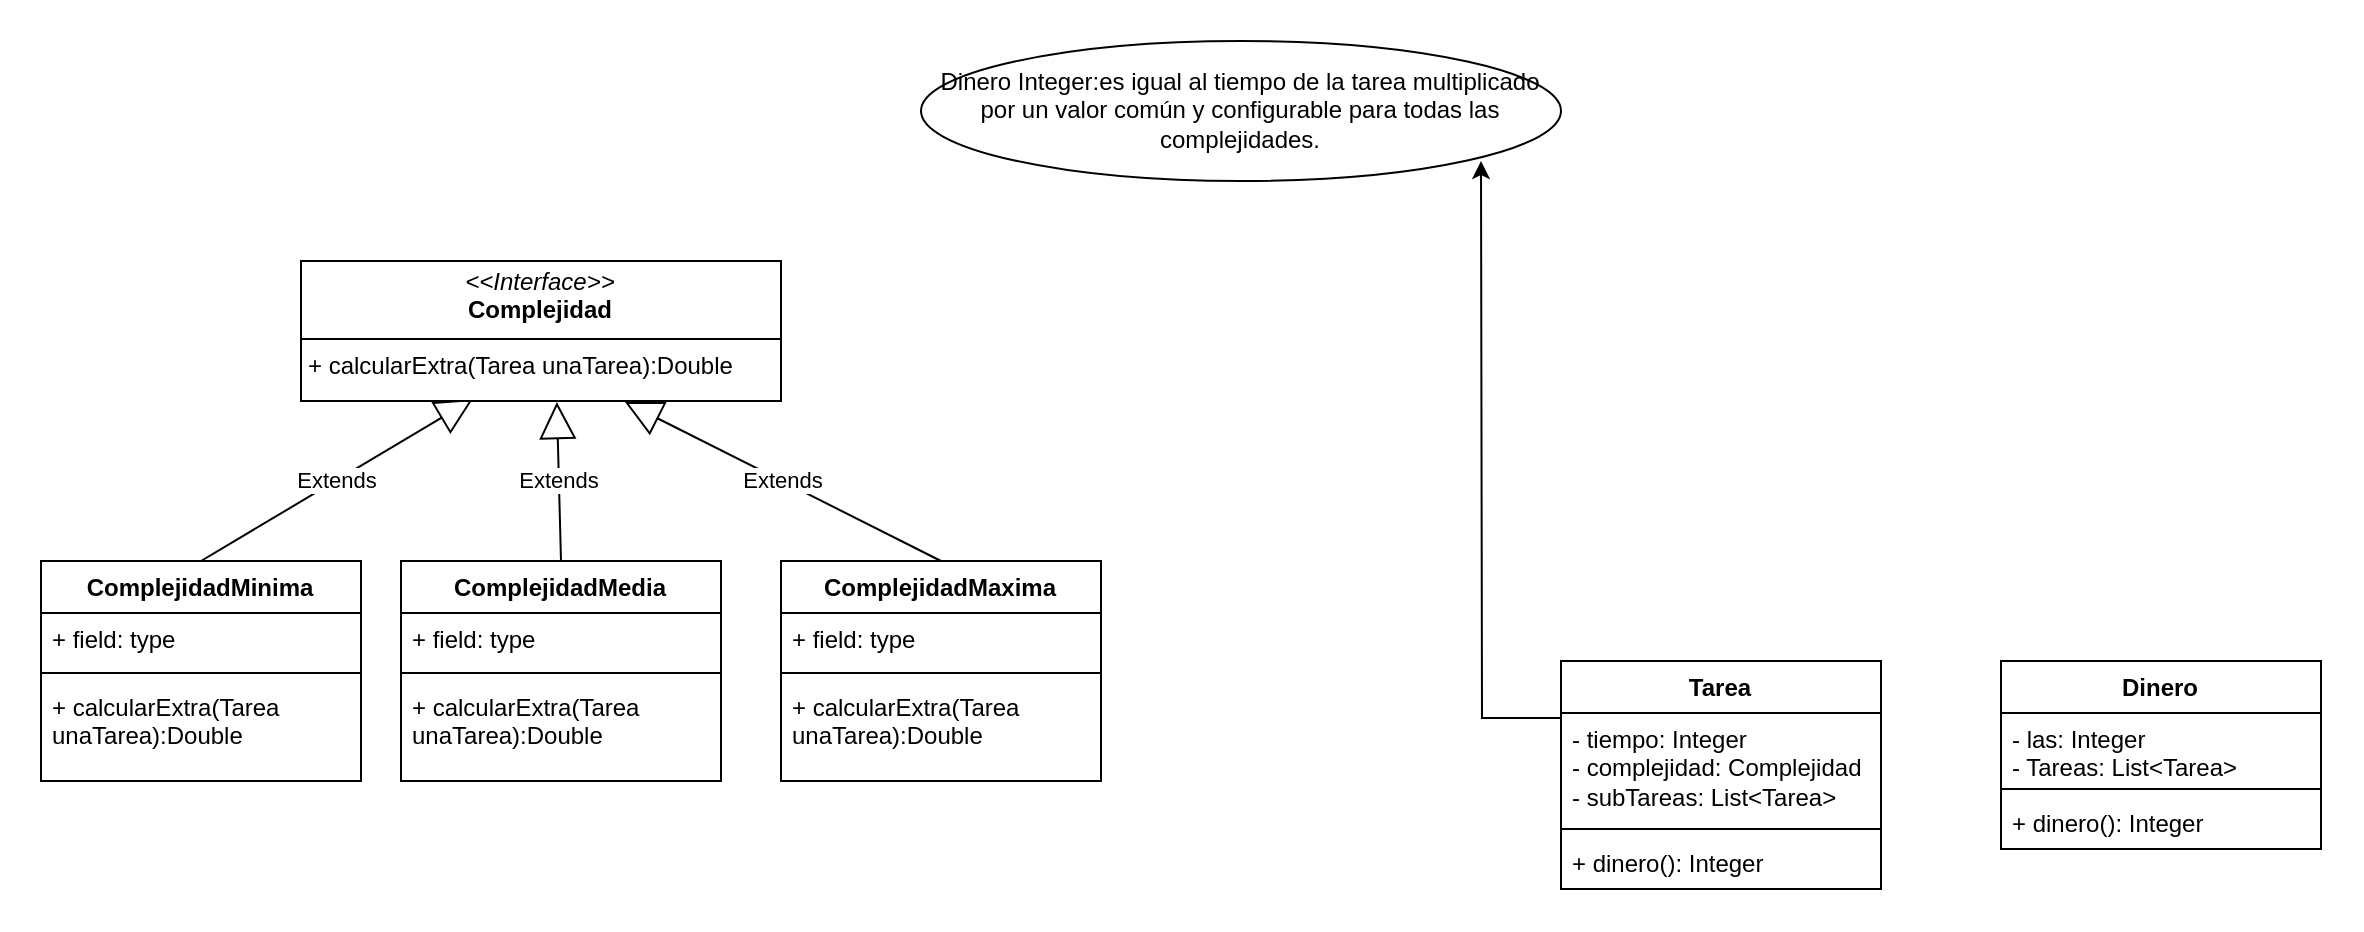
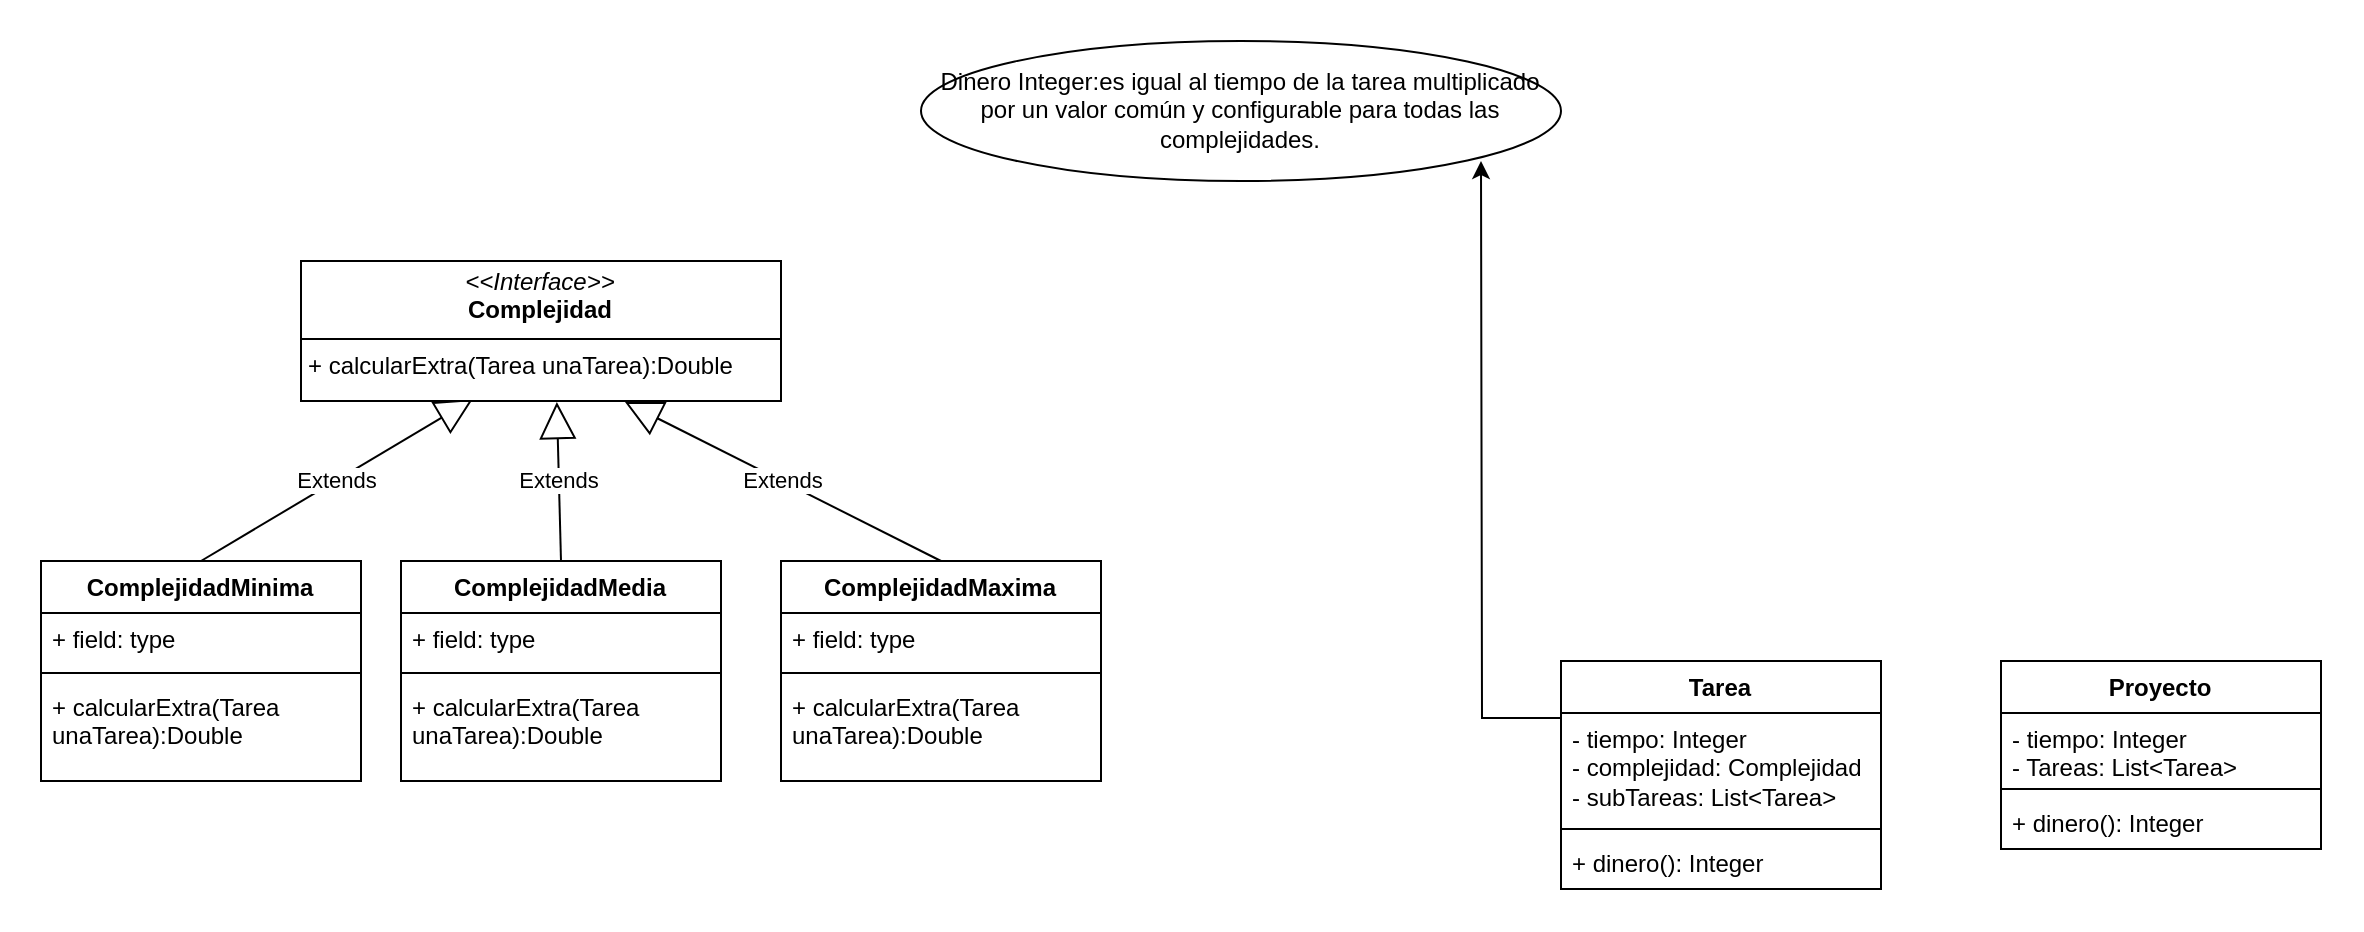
  <mxCell id="0" />
  <mxCell id="1" parent="0" />
  <mxCell id="2" style="edgeStyle=orthogonalEdgeStyle;rounded=0;orthogonalLoop=1;jettySize=auto;html=1;exitX=0;exitY=0.25;exitDx=0;exitDy=0;" edge="1" parent="1" source="3"><mxGeometry relative="1" as="geometry"><mxPoint x="740" y="80" as="targetPoint" /><mxPoint x="815" y="360" as="sourcePoint" /></mxGeometry></mxCell>
  <mxCell id="3" value="Tarea" style="swimlane;fontStyle=1;align=center;verticalAlign=top;childLayout=stackLayout;horizontal=1;startSize=26;horizontalStack=0;resizeParent=1;resizeParentMax=0;resizeLast=0;collapsible=1;marginBottom=0;whiteSpace=wrap;html=1;" vertex="1" parent="1"><mxGeometry x="780" y="330" width="160" height="114" as="geometry" /></mxCell>
  <mxCell id="4" value="- tiempo: Integer&lt;div&gt;- complejidad: Complejidad&lt;/div&gt;&lt;div&gt;- subTareas: List&amp;lt;Tarea&amp;gt;&lt;/div&gt;&lt;div&gt;&lt;br&gt;&lt;/div&gt;" style="text;strokeColor=none;fillColor=none;align=left;verticalAlign=top;spacingLeft=4;spacingRight=4;overflow=hidden;rotatable=0;points=[[0,0.5],[1,0.5]];portConstraint=eastwest;whiteSpace=wrap;html=1;" vertex="1" parent="3"><mxGeometry y="26" width="160" height="54" as="geometry" /></mxCell>
  <mxCell id="5" value="" style="line;strokeWidth=1;fillColor=none;align=left;verticalAlign=middle;spacingTop=-1;spacingLeft=3;spacingRight=3;rotatable=0;labelPosition=right;points=[];portConstraint=eastwest;strokeColor=inherit;" vertex="1" parent="3"><mxGeometry y="80" width="160" height="8" as="geometry" /></mxCell>
  <mxCell id="6" value="+ dinero(): Integer" style="text;strokeColor=none;fillColor=none;align=left;verticalAlign=top;spacingLeft=4;spacingRight=4;overflow=hidden;rotatable=0;points=[[0,0.5],[1,0.5]];portConstraint=eastwest;whiteSpace=wrap;html=1;" vertex="1" parent="3"><mxGeometry y="88" width="160" height="26" as="geometry" /></mxCell>
  <mxCell id="7" value="Dinero Integer:es igual al tiempo de la tarea multiplicado por un valor común y configurable para todas las complejidades." style="ellipse;whiteSpace=wrap;html=1;" vertex="1" parent="1"><mxGeometry x="460" y="20" width="320" height="70" as="geometry" /></mxCell>
  <mxCell id="8" value="ComplejidadMinima" style="swimlane;fontStyle=1;align=center;verticalAlign=top;childLayout=stackLayout;horizontal=1;startSize=26;horizontalStack=0;resizeParent=1;resizeParentMax=0;resizeLast=0;collapsible=1;marginBottom=0;whiteSpace=wrap;html=1;" vertex="1" parent="1"><mxGeometry x="20" y="280" width="160" height="110" as="geometry" /></mxCell>
  <mxCell id="9" value="+ field: type" style="text;strokeColor=none;fillColor=none;align=left;verticalAlign=top;spacingLeft=4;spacingRight=4;overflow=hidden;rotatable=0;points=[[0,0.5],[1,0.5]];portConstraint=eastwest;whiteSpace=wrap;html=1;" vertex="1" parent="8"><mxGeometry y="26" width="160" height="26" as="geometry" /></mxCell>
  <mxCell id="10" value="" style="line;strokeWidth=1;fillColor=none;align=left;verticalAlign=middle;spacingTop=-1;spacingLeft=3;spacingRight=3;rotatable=0;labelPosition=right;points=[];portConstraint=eastwest;strokeColor=inherit;" vertex="1" parent="8"><mxGeometry y="52" width="160" height="8" as="geometry" /></mxCell>
  <mxCell id="11" value="+ calcularExtra(Tarea unaTarea):Double" style="text;strokeColor=none;fillColor=none;align=left;verticalAlign=top;spacingLeft=4;spacingRight=4;overflow=hidden;rotatable=0;points=[[0,0.5],[1,0.5]];portConstraint=eastwest;whiteSpace=wrap;html=1;" vertex="1" parent="8"><mxGeometry y="60" width="160" height="50" as="geometry" /></mxCell>
  <mxCell id="12" value="ComplejidadMaxima" style="swimlane;fontStyle=1;align=center;verticalAlign=top;childLayout=stackLayout;horizontal=1;startSize=26;horizontalStack=0;resizeParent=1;resizeParentMax=0;resizeLast=0;collapsible=1;marginBottom=0;whiteSpace=wrap;html=1;" vertex="1" parent="1"><mxGeometry x="390" y="280" width="160" height="110" as="geometry" /></mxCell>
  <mxCell id="13" value="+ field: type" style="text;strokeColor=none;fillColor=none;align=left;verticalAlign=top;spacingLeft=4;spacingRight=4;overflow=hidden;rotatable=0;points=[[0,0.5],[1,0.5]];portConstraint=eastwest;whiteSpace=wrap;html=1;" vertex="1" parent="12"><mxGeometry y="26" width="160" height="26" as="geometry" /></mxCell>
  <mxCell id="14" value="" style="line;strokeWidth=1;fillColor=none;align=left;verticalAlign=middle;spacingTop=-1;spacingLeft=3;spacingRight=3;rotatable=0;labelPosition=right;points=[];portConstraint=eastwest;strokeColor=inherit;" vertex="1" parent="12"><mxGeometry y="52" width="160" height="8" as="geometry" /></mxCell>
  <mxCell id="15" value="+ calcularExtra(Tarea unaTarea):Double" style="text;strokeColor=none;fillColor=none;align=left;verticalAlign=top;spacingLeft=4;spacingRight=4;overflow=hidden;rotatable=0;points=[[0,0.5],[1,0.5]];portConstraint=eastwest;whiteSpace=wrap;html=1;" vertex="1" parent="12"><mxGeometry y="60" width="160" height="50" as="geometry" /></mxCell>
  <mxCell id="16" value="ComplejidadMedia" style="swimlane;fontStyle=1;align=center;verticalAlign=top;childLayout=stackLayout;horizontal=1;startSize=26;horizontalStack=0;resizeParent=1;resizeParentMax=0;resizeLast=0;collapsible=1;marginBottom=0;whiteSpace=wrap;html=1;" vertex="1" parent="1"><mxGeometry x="200" y="280" width="160" height="110" as="geometry" /></mxCell>
  <mxCell id="17" value="+ field: type" style="text;strokeColor=none;fillColor=none;align=left;verticalAlign=top;spacingLeft=4;spacingRight=4;overflow=hidden;rotatable=0;points=[[0,0.5],[1,0.5]];portConstraint=eastwest;whiteSpace=wrap;html=1;" vertex="1" parent="16"><mxGeometry y="26" width="160" height="26" as="geometry" /></mxCell>
  <mxCell id="18" value="" style="line;strokeWidth=1;fillColor=none;align=left;verticalAlign=middle;spacingTop=-1;spacingLeft=3;spacingRight=3;rotatable=0;labelPosition=right;points=[];portConstraint=eastwest;strokeColor=inherit;" vertex="1" parent="16"><mxGeometry y="52" width="160" height="8" as="geometry" /></mxCell>
  <mxCell id="19" value="+ calcularExtra(Tarea unaTarea):Double" style="text;strokeColor=none;fillColor=none;align=left;verticalAlign=top;spacingLeft=4;spacingRight=4;overflow=hidden;rotatable=0;points=[[0,0.5],[1,0.5]];portConstraint=eastwest;whiteSpace=wrap;html=1;" vertex="1" parent="16"><mxGeometry y="60" width="160" height="50" as="geometry" /></mxCell>
  <mxCell id="20" value="Extends" style="endArrow=block;endSize=16;endFill=0;html=1;rounded=0;exitX=0.5;exitY=0;exitDx=0;exitDy=0;entryX=0.358;entryY=0.986;entryDx=0;entryDy=0;entryPerimeter=0;" edge="1" parent="1" source="8" target="23"><mxGeometry width="160" relative="1" as="geometry"><mxPoint x="250" y="320" as="sourcePoint" /><mxPoint x="247.5" y="190" as="targetPoint" /></mxGeometry></mxCell>
  <mxCell id="21" value="Extends" style="endArrow=block;endSize=16;endFill=0;html=1;rounded=0;exitX=0.5;exitY=0;exitDx=0;exitDy=0;entryX=0.533;entryY=1.007;entryDx=0;entryDy=0;entryPerimeter=0;" edge="1" parent="1" source="16" target="23"><mxGeometry width="160" relative="1" as="geometry"><mxPoint x="280" y="400" as="sourcePoint" /><mxPoint x="275" y="190" as="targetPoint" /></mxGeometry></mxCell>
  <mxCell id="22" value="Extends" style="endArrow=block;endSize=16;endFill=0;html=1;rounded=0;exitX=0.5;exitY=0;exitDx=0;exitDy=0;entryX=0.675;entryY=1.007;entryDx=0;entryDy=0;entryPerimeter=0;" edge="1" parent="1" source="12" target="23"><mxGeometry width="160" relative="1" as="geometry"><mxPoint x="275" y="370" as="sourcePoint" /><mxPoint x="330" y="200" as="targetPoint" /></mxGeometry></mxCell>
  <mxCell id="23" value="&lt;p style=&quot;margin:0px;margin-top:4px;text-align:center;&quot;&gt;&lt;i&gt;&amp;lt;&amp;lt;Interface&amp;gt;&amp;gt;&lt;/i&gt;&lt;br&gt;&lt;b&gt;Complejidad&lt;/b&gt;&lt;/p&gt;&lt;hr size=&quot;1&quot; style=&quot;border-style:solid;&quot;&gt;&lt;p style=&quot;margin:0px;margin-left:4px;&quot;&gt;&lt;/p&gt;&lt;p style=&quot;margin:0px;margin-left:4px;&quot;&gt;+ calcularExtra(Tarea unaTarea):Double&lt;br&gt;&lt;/p&gt;" style="verticalAlign=top;align=left;overflow=fill;html=1;whiteSpace=wrap;" vertex="1" parent="1"><mxGeometry x="150" y="130" width="240" height="70" as="geometry" /></mxCell>
- <mxCell id="24" value="Dinero" style="swimlane;fontStyle=1;align=center;verticalAlign=top;childLayout=stackLayout;horizontal=1;startSize=26;horizontalStack=0;resizeParent=1;resizeParentMax=0;resizeLast=0;collapsible=1;marginBottom=0;whiteSpace=wrap;html=1;" vertex="1" parent="1"><mxGeometry x="1000" y="330" width="160" height="94" as="geometry" /></mxCell>
- <mxCell id="25" value="- las: Integer&lt;div&gt;&lt;div&gt;- Tareas: List&amp;lt;Tarea&amp;gt;&lt;/div&gt;&lt;div&gt;&lt;br&gt;&lt;/div&gt;&lt;/div&gt;" style="text;strokeColor=none;fillColor=none;align=left;verticalAlign=top;spacingLeft=4;spacingRight=4;overflow=hidden;rotatable=0;points=[[0,0.5],[1,0.5]];portConstraint=eastwest;whiteSpace=wrap;html=1;" vertex="1" parent="24"><mxGeometry y="26" width="160" height="34" as="geometry" /></mxCell>
+ <mxCell id="24" value="Proyecto" style="swimlane;fontStyle=1;align=center;verticalAlign=top;childLayout=stackLayout;horizontal=1;startSize=26;horizontalStack=0;resizeParent=1;resizeParentMax=0;resizeLast=0;collapsible=1;marginBottom=0;whiteSpace=wrap;html=1;" vertex="1" parent="1"><mxGeometry x="1000" y="330" width="160" height="94" as="geometry" /></mxCell>
+ <mxCell id="25" value="- tiempo: Integer&lt;div&gt;&lt;div&gt;- Tareas: List&amp;lt;Tarea&amp;gt;&lt;/div&gt;&lt;div&gt;&lt;br&gt;&lt;/div&gt;&lt;/div&gt;" style="text;strokeColor=none;fillColor=none;align=left;verticalAlign=top;spacingLeft=4;spacingRight=4;overflow=hidden;rotatable=0;points=[[0,0.5],[1,0.5]];portConstraint=eastwest;whiteSpace=wrap;html=1;" vertex="1" parent="24"><mxGeometry y="26" width="160" height="34" as="geometry" /></mxCell>
  <mxCell id="26" value="" style="line;strokeWidth=1;fillColor=none;align=left;verticalAlign=middle;spacingTop=-1;spacingLeft=3;spacingRight=3;rotatable=0;labelPosition=right;points=[];portConstraint=eastwest;strokeColor=inherit;" vertex="1" parent="24"><mxGeometry y="60" width="160" height="8" as="geometry" /></mxCell>
  <mxCell id="27" value="+ dinero(): Integer" style="text;strokeColor=none;fillColor=none;align=left;verticalAlign=top;spacingLeft=4;spacingRight=4;overflow=hidden;rotatable=0;points=[[0,0.5],[1,0.5]];portConstraint=eastwest;whiteSpace=wrap;html=1;" vertex="1" parent="24"><mxGeometry y="68" width="160" height="26" as="geometry" /></mxCell>
